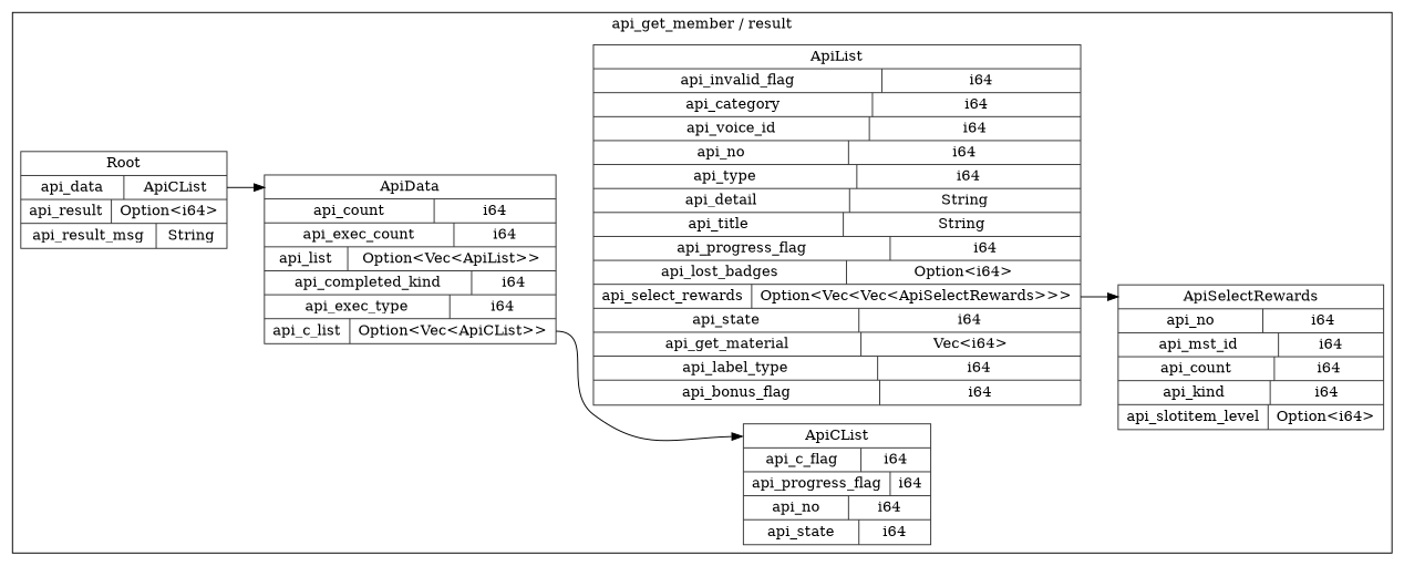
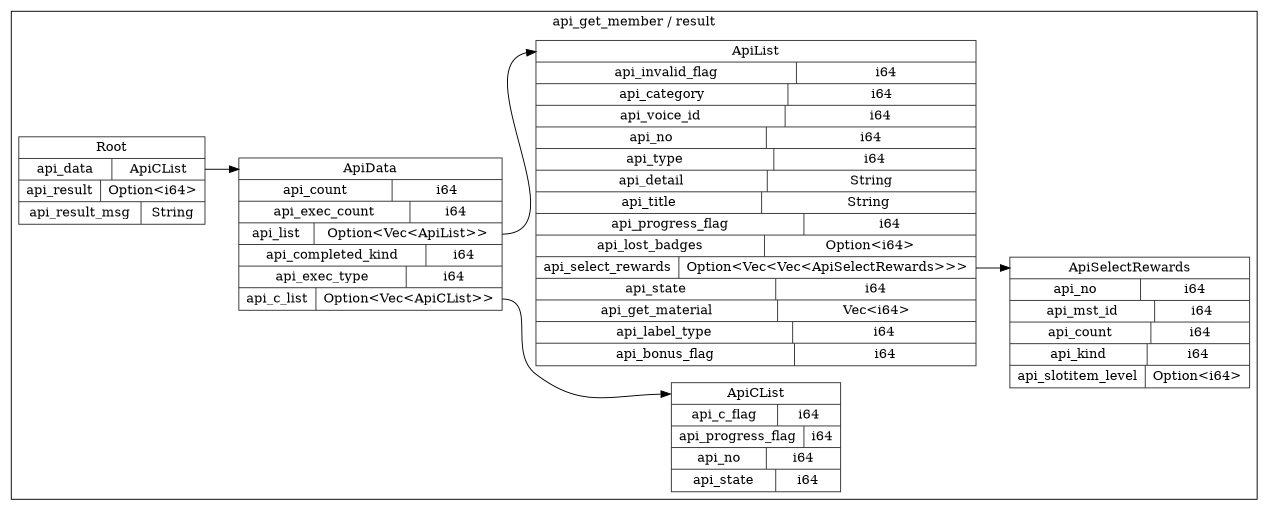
  digraph {
    rankdir=LR
    node [color=gray20 shape=record style=solid]
    n1 [label="<ApiSelectRewards> ApiSelectRewards  | { api_no | <api_no> i64 } | { api_mst_id | <api_mst_id> i64 } | { api_count | <api_count> i64 } | { api_kind | <api_kind> i64 } | { api_slotitem_level | <api_slotitem_level> Option\<i64\> }"]
    n2 [label="<Root> Root  | { api_data | <api_data> ApiCList } | { api_result | <api_result> Option\<i64\> } | { api_result_msg | <api_result_msg> String }"]
    n3 [label="<ApiData> ApiData  | { api_count | <api_count> i64 } | { api_exec_count | <api_exec_count> i64 } | { api_list | <api_list> Option\<Vec\<ApiList\>\> } | { api_completed_kind | <api_completed_kind> i64 } | { api_exec_type | <api_exec_type> i64 } | { api_c_list | <api_c_list> Option\<Vec\<ApiCList\>\> }"]
    n4 [label="<ApiList> ApiList  | { api_invalid_flag | <api_invalid_flag> i64 } | { api_category | <api_category> i64 } | { api_voice_id | <api_voice_id> i64 } | { api_no | <api_no> i64 } | { api_type | <api_type> i64 } | { api_detail | <api_detail> String } | { api_title | <api_title> String } | { api_progress_flag | <api_progress_flag> i64 } | { api_lost_badges | <api_lost_badges> Option\<i64\> } | { api_select_rewards | <api_select_rewards> Option\<Vec\<Vec\<ApiSelectRewards\>\>\> } | { api_state | <api_state> i64 } | { api_get_material | <api_get_material> Vec\<i64\> } | { api_label_type | <api_label_type> i64 } | { api_bonus_flag | <api_bonus_flag> i64 }"]
    n5 [label="<ApiCList> ApiCList  | { api_c_flag | <api_c_flag> i64 } | { api_progress_flag | <api_progress_flag> i64 } | { api_no | <api_no> i64 } | { api_state | <api_state> i64 }"]
    subgraph cluster_1 {
      label="api_get_member / result"
      n1
      n2
      n3
      n4
      n5
    }
    n2 -> n3 [headport="ApiData:w" tailport="api_data:e"]
+   n3 -> n4 [headport="ApiList:w" tailport="api_list:e"]
    n3 -> n5 [headport="ApiCList:w" tailport="api_c_list:e"]
    n4 -> n1 [headport="ApiSelectRewards:w" tailport="api_select_rewards:e"]
  }
